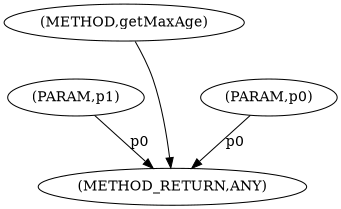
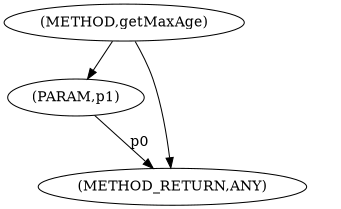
  digraph {
    n1 [label=<(METHOD,getMaxAge)>]
    n2 [label=<(PARAM,p1)>]
    n3 [label=<(METHOD_RETURN,ANY)>]
-   n4 [label=<(PARAM,p0)>]
+   n1 -> n2
    n1 -> n3
    n2 -> n3 [label=p0]
-   n4 -> n3 [label=p0]
  }
